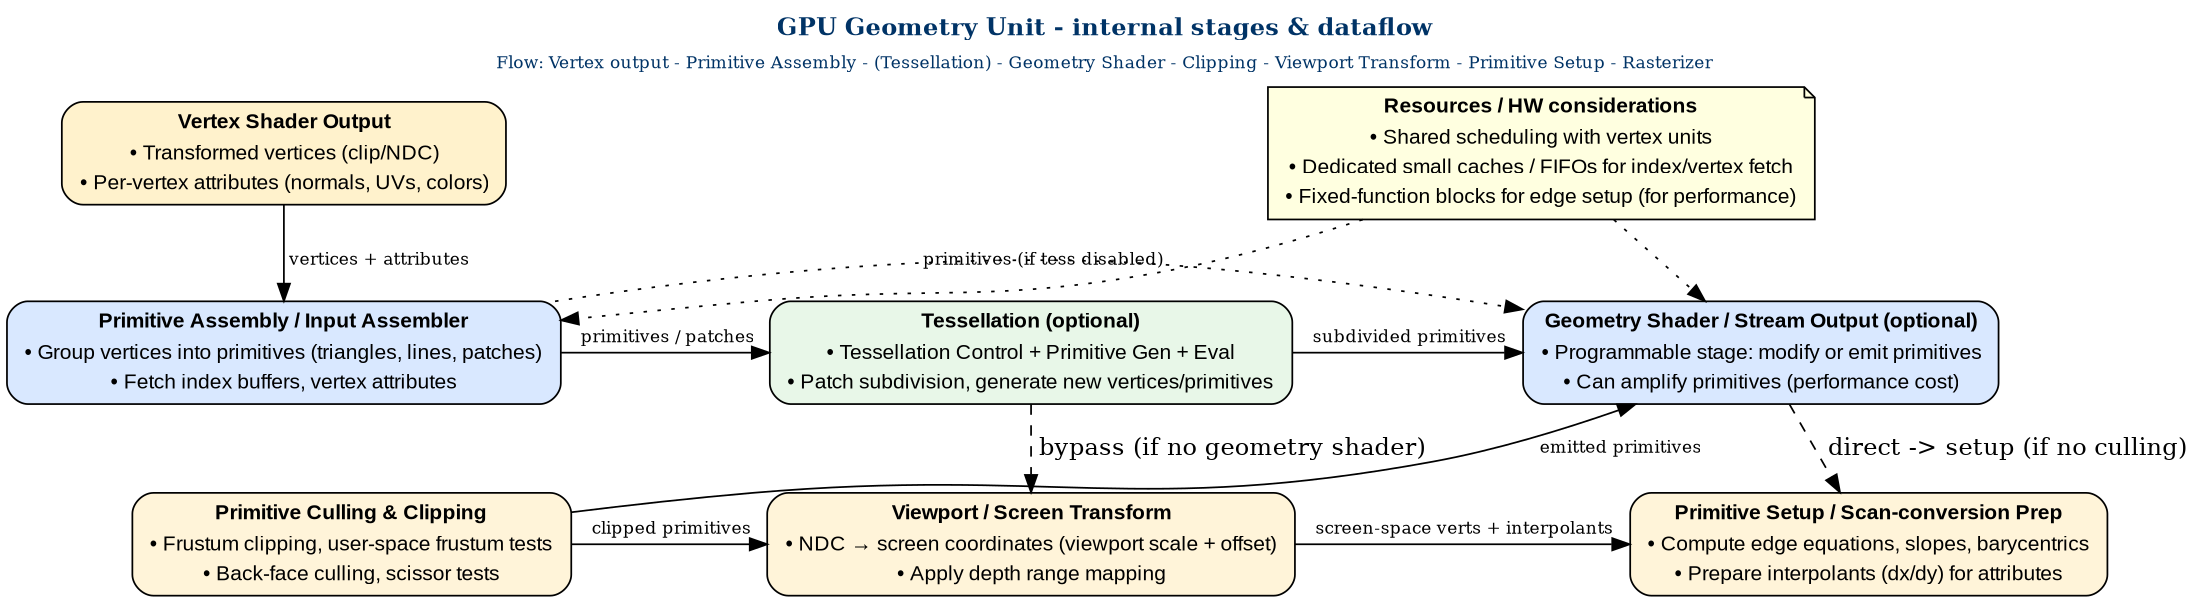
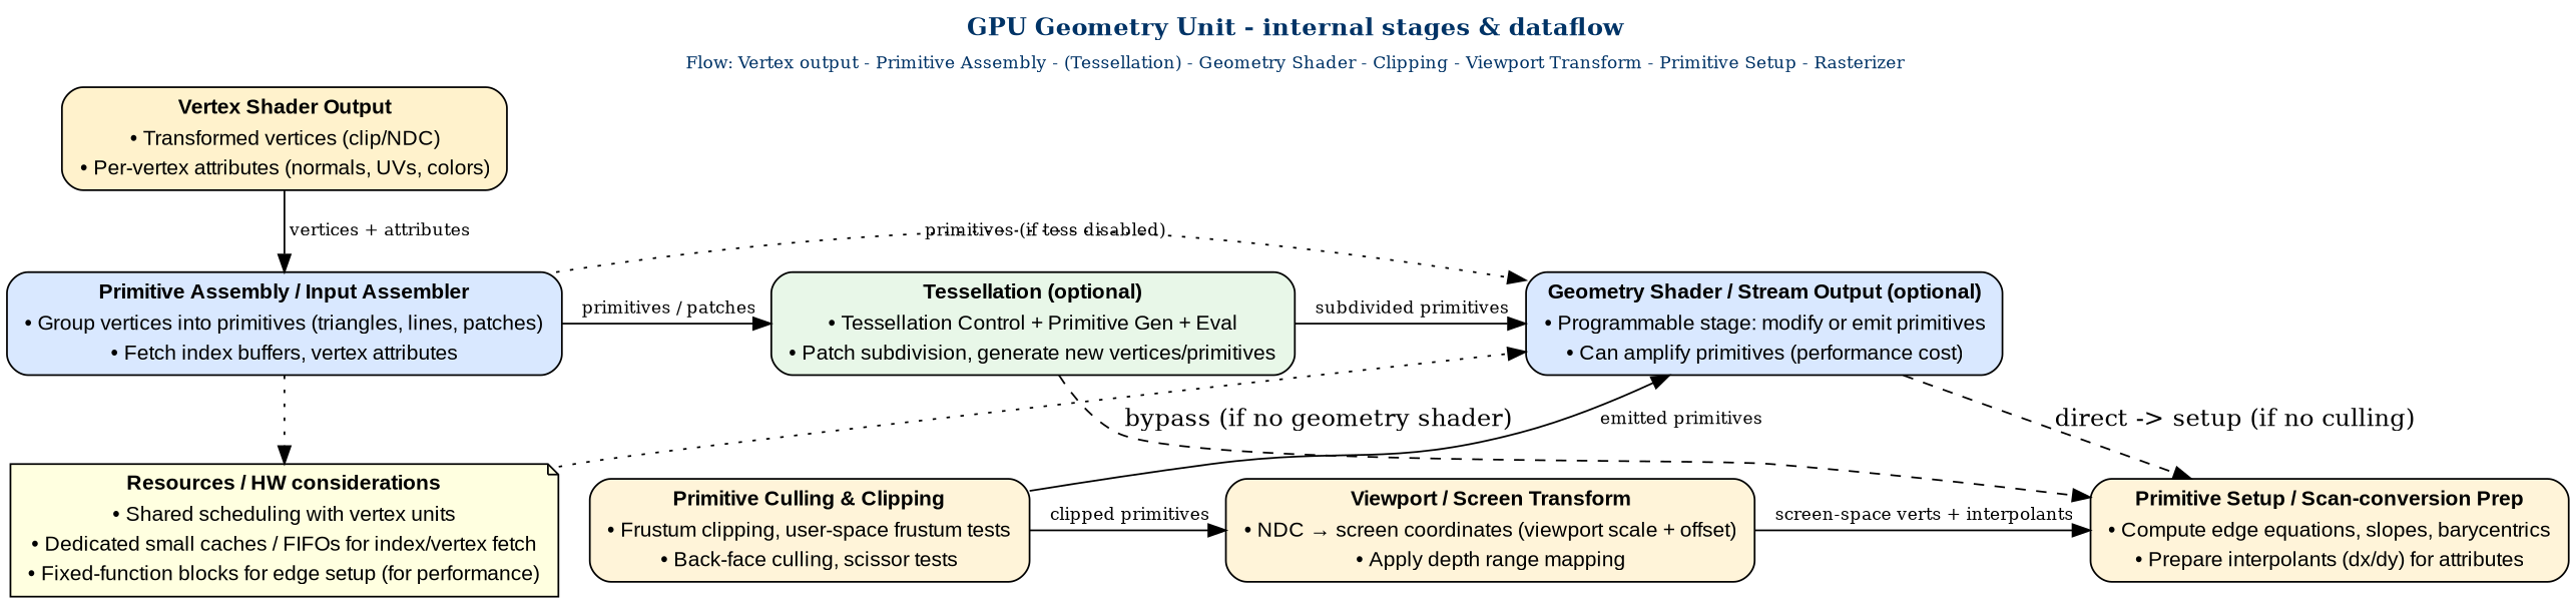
  digraph {
    bgcolor=white
    label=<     <TABLE BORDER="0" CELLBORDER="0" CELLSPACING="0" ALIGN="LEFT">       <TR>         <TD>           <FONT POINT-SIZE="14" COLOR="#003366"><B>GPU Geometry Unit - internal stages &amp; dataflow</B></FONT>         </TD>       </TR>       <TR>         <TD>           <FONT POINT-SIZE="10" COLOR="#003366">Flow: Vertex output - Primitive Assembly - (Tessellation) - Geometry Shader - Clipping - Viewport Transform - Primitive Setup - Rasterizer</FONT>         </TD>       </TR>     </TABLE>   >
    labelloc=top
    rankdir=TB
    node [fillcolor="#FFF4D9" fontname=Arial fontsize=12 shape=box style="rounded,filled"]
    edge [fontsize=10]
    n1 [fillcolor="#D9E8FF" label=<     <TABLE BORDER="0" CELLBORDER="0" CELLSPACING="0" ALIGN="LEFT">       <TR><TD><B>Primitive Assembly / Input Assembler</B></TD></TR>       <TR><TD>• Group vertices into primitives (triangles, lines, patches)</TD></TR>       <TR><TD>• Fetch index buffers, vertex attributes</TD></TR>     </TABLE>   >]
    n2 [fillcolor="#E8F7E8" label=<     <TABLE BORDER="0" CELLBORDER="0" CELLSPACING="0" ALIGN="LEFT">       <TR><TD><B>Tessellation (optional)</B></TD></TR>       <TR><TD>• Tessellation Control + Primitive Gen + Eval</TD></TR>       <TR><TD>• Patch subdivision, generate new vertices/primitives</TD></TR>     </TABLE>   >]
    n3 [fillcolor="#D9E8FF" label=<     <TABLE BORDER="0" CELLBORDER="0" CELLSPACING="0" ALIGN="LEFT">       <TR><TD><B>Geometry Shader / Stream Output (optional)</B></TD></TR>       <TR><TD>• Programmable stage: modify or emit primitives</TD></TR>       <TR><TD>• Can amplify primitives (performance cost)</TD></TR>     </TABLE>   >]
    n4 [label=<     <TABLE BORDER="0" CELLBORDER="0" CELLSPACING="0" ALIGN="LEFT">       <TR><TD><B>Primitive Culling &amp; Clipping</B></TD></TR>       <TR><TD>• Frustum clipping, user-space frustum tests</TD></TR>       <TR><TD>• Back-face culling, scissor tests</TD></TR>     </TABLE>   >]
    n5 [label=<     <TABLE BORDER="0" CELLBORDER="0" CELLSPACING="0" ALIGN="LEFT">       <TR><TD><B>Viewport / Screen Transform</B></TD></TR>       <TR><TD>• NDC → screen coordinates (viewport scale + offset)</TD></TR>       <TR><TD>• Apply depth range mapping</TD></TR>     </TABLE>   >]
    n6 [label=<     <TABLE BORDER="0" CELLBORDER="0" CELLSPACING="0" ALIGN="LEFT">       <TR><TD><B>Primitive Setup / Scan-conversion Prep</B></TD></TR>       <TR><TD>• Compute edge equations, slopes, barycentrics</TD></TR>       <TR><TD>• Prepare interpolants (dx/dy) for attributes</TD></TR>     </TABLE>   >]
    n7 [fillcolor="#FFF2CC" label=<     <TABLE BORDER="0" CELLBORDER="0" CELLSPACING="0" ALIGN="LEFT">       <TR><TD><B>Vertex Shader Output</B></TD></TR>       <TR><TD>• Transformed vertices (clip/NDC)</TD></TR>       <TR><TD>• Per-vertex attributes (normals, UVs, colors)</TD></TR>     </TABLE>   >]
    n8 [fillcolor="#FFFFE0" label=<     <TABLE BORDER="0" CELLBORDER="0" CELLSPACING="0" ALIGN="LEFT">       <TR><TD><B>Resources / HW considerations</B></TD></TR>       <TR><TD>• Shared scheduling with vertex units</TD></TR>       <TR><TD>• Dedicated small caches / FIFOs for index/vertex fetch</TD></TR>       <TR><TD>• Fixed-function blocks for edge setup (for performance)</TD></TR>     </TABLE>   > shape=note]
    subgraph sub_1 {
      rank=same
      n1
      n2
      n3
    }
    subgraph sub_2 {
      rank=same
      n4
      n5
      n6
    }
    n1 -> n2 [label=" primitives / patches"]
    n1 -> n3 [label=" primitives (if tess disabled)" style=dotted]
    n2 -> n3 [label=" subdivided primitives"]
-   n2 -> n5 [label=" bypass (if no geometry shader)" style=dashed fontsize=""]
+   n2 -> n6 [label=" bypass (if no geometry shader)" style=dashed fontsize=""]
    n3 -> n6 [label=" direct -> setup (if no culling)" style=dashed fontsize=""]
    n4 -> n3 [label=" emitted primitives"]
    n4 -> n5 [label=" clipped primitives"]
    n5 -> n6 [label=" screen-space verts + interpolants"]
    n7 -> n1 [label=" vertices + attributes"]
-   n8 -> n1 [style=dotted fontsize=""]
+   n1 -> n8 [style=dotted fontsize=""]
    n8 -> n3 [style=dotted fontsize=""]
  }
